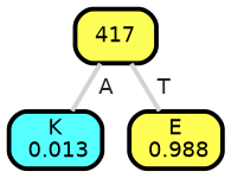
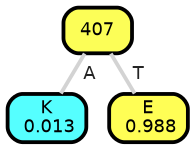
  graph {
    ranksep="0 equally"
    splines=straight
    node [color=black fontcolor=black fontname=helvetica penwidth=3 shape=box style="filled, rounded"]
    edge [color=lightgray fontcolor=grey14 fontname=helvetica fontweight=bold penwidth=3]
    n1 [fillcolor="#55ffff" label="K\n 0.013"]
-   n2 [fillcolor="#fcfe57" label=417]
+   n2 [fillcolor="#fcfe57" label=407]
    n3 [fillcolor="#fffe55" label="E\n 0.988"]
    subgraph sub_1 {
      rank=same
    }
    n2 -- n1 [label=" A"]
    n2 -- n3 [label=" T"]
  }
